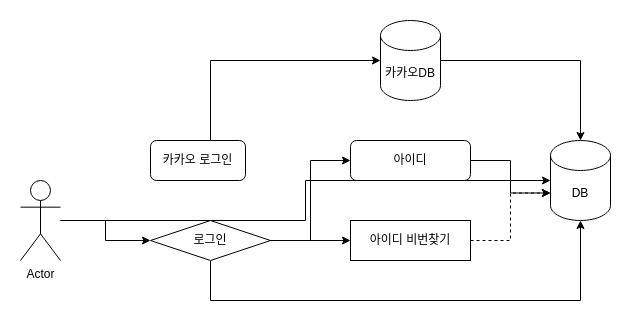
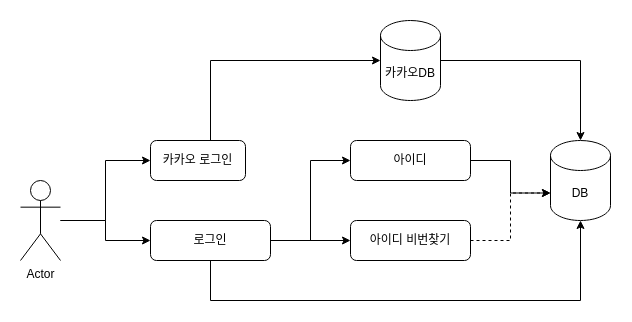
  <mxCell id="0" />
  <mxCell id="1" parent="0" />
  <mxCell id="2" style="edgeStyle=orthogonalEdgeStyle;rounded=0;orthogonalLoop=1;jettySize=auto;html=1;entryX=0;entryY=0.5;entryDx=0;entryDy=0;" edge="1" parent="1" source="4" target="8"><mxGeometry relative="1" as="geometry" /></mxCell>
- <mxCell id="3" style="edgeStyle=orthogonalEdgeStyle;rounded=0;orthogonalLoop=1;jettySize=auto;html=1;" edge="1" parent="1" source="4" target="13"><mxGeometry relative="1" as="geometry" /></mxCell>
+ <mxCell id="3" style="edgeStyle=orthogonalEdgeStyle;rounded=0;orthogonalLoop=1;jettySize=auto;html=1;entryX=0;entryY=0.5;entryDx=0;entryDy=0;" edge="1" parent="1" source="4" target="17"><mxGeometry relative="1" as="geometry" /></mxCell>
  <mxCell id="4" value="Actor" style="shape=umlActor;verticalLabelPosition=bottom;verticalAlign=top;html=1;outlineConnect=0;" parent="1" vertex="1"><mxGeometry x="20" y="180" width="40" height="80" as="geometry" /></mxCell>
  <mxCell id="5" style="edgeStyle=orthogonalEdgeStyle;rounded=0;orthogonalLoop=1;jettySize=auto;html=1;entryX=0.5;entryY=1;entryDx=0;entryDy=0;entryPerimeter=0;" edge="1" parent="1" source="8" target="13"><mxGeometry relative="1" as="geometry"><Array as="points"><mxPoint x="210" y="300" /><mxPoint x="580" y="300" /></Array></mxGeometry></mxCell>
  <mxCell id="6" style="edgeStyle=orthogonalEdgeStyle;rounded=0;orthogonalLoop=1;jettySize=auto;html=1;entryX=0;entryY=0.5;entryDx=0;entryDy=0;" edge="1" parent="1" source="8" target="10"><mxGeometry relative="1" as="geometry" /></mxCell>
  <mxCell id="7" style="edgeStyle=orthogonalEdgeStyle;rounded=0;orthogonalLoop=1;jettySize=auto;html=1;entryX=0;entryY=0.5;entryDx=0;entryDy=0;" edge="1" parent="1" source="8" target="12"><mxGeometry relative="1" as="geometry" /></mxCell>
- <mxCell id="8" value="로그인" style="rhombus;whiteSpace=wrap;html=1;" parent="1" vertex="1"><mxGeometry x="150" y="220" width="120" height="40" as="geometry" /></mxCell>
+ <mxCell id="8" value="로그인" style="rounded=1;whiteSpace=wrap;html=1;" parent="1" vertex="1"><mxGeometry x="150" y="220" width="120" height="40" as="geometry" /></mxCell>
  <mxCell id="9" style="edgeStyle=orthogonalEdgeStyle;rounded=0;orthogonalLoop=1;jettySize=auto;html=1;entryX=0;entryY=0;entryDx=0;entryDy=52.5;entryPerimeter=0;" edge="1" parent="1" source="10" target="13"><mxGeometry relative="1" as="geometry" /></mxCell>
  <mxCell id="10" value="아이디" style="rounded=1;whiteSpace=wrap;html=1;" parent="1" vertex="1"><mxGeometry x="350" y="140" width="120" height="40" as="geometry" /></mxCell>
  <mxCell id="11" style="edgeStyle=orthogonalEdgeStyle;rounded=0;orthogonalLoop=1;jettySize=auto;html=1;entryX=0;entryY=0;entryDx=0;entryDy=52.5;entryPerimeter=0;dashed=1;" edge="1" parent="1" source="12" target="13"><mxGeometry relative="1" as="geometry" /></mxCell>
- <mxCell id="12" value="아이디 비번찾기" style="whiteSpace=wrap;html=1;rounded=0;" parent="1" vertex="1"><mxGeometry x="350" y="220" width="120" height="40" as="geometry" /></mxCell>
+ <mxCell id="12" value="아이디 비번찾기" style="rounded=1;whiteSpace=wrap;html=1;" parent="1" vertex="1"><mxGeometry x="350" y="220" width="120" height="40" as="geometry" /></mxCell>
  <mxCell id="13" value="DB" style="shape=cylinder3;whiteSpace=wrap;html=1;boundedLbl=1;backgroundOutline=1;size=15;" vertex="1" parent="1"><mxGeometry x="550" y="140" width="60" height="80" as="geometry" /></mxCell>
  <mxCell id="14" style="edgeStyle=orthogonalEdgeStyle;rounded=0;orthogonalLoop=1;jettySize=auto;html=1;entryX=0.5;entryY=0;entryDx=0;entryDy=0;entryPerimeter=0;" edge="1" parent="1" source="15" target="13"><mxGeometry relative="1" as="geometry" /></mxCell>
  <mxCell id="15" value="카카오DB" style="shape=cylinder3;whiteSpace=wrap;html=1;boundedLbl=1;backgroundOutline=1;size=15;" vertex="1" parent="1"><mxGeometry x="380" y="20" width="60" height="80" as="geometry" /></mxCell>
  <mxCell id="16" style="edgeStyle=orthogonalEdgeStyle;rounded=0;orthogonalLoop=1;jettySize=auto;html=1;entryX=0;entryY=0.5;entryDx=0;entryDy=0;entryPerimeter=0;" edge="1" parent="1" source="17" target="15"><mxGeometry relative="1" as="geometry"><Array as="points"><mxPoint x="210" y="60" /></Array></mxGeometry></mxCell>
  <mxCell id="17" value="카카오 로그인" style="rounded=1;whiteSpace=wrap;html=1;" vertex="1" parent="1"><mxGeometry x="150" y="140" width="95" height="40" as="geometry" /></mxCell>
